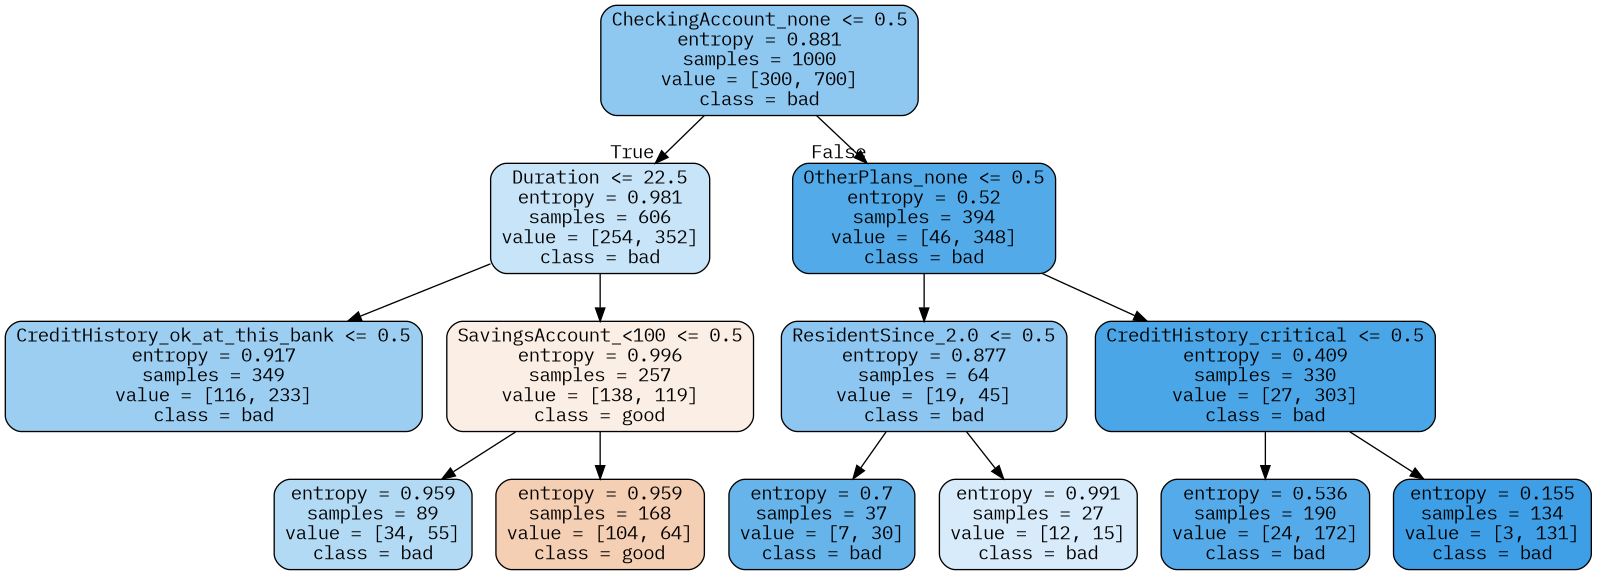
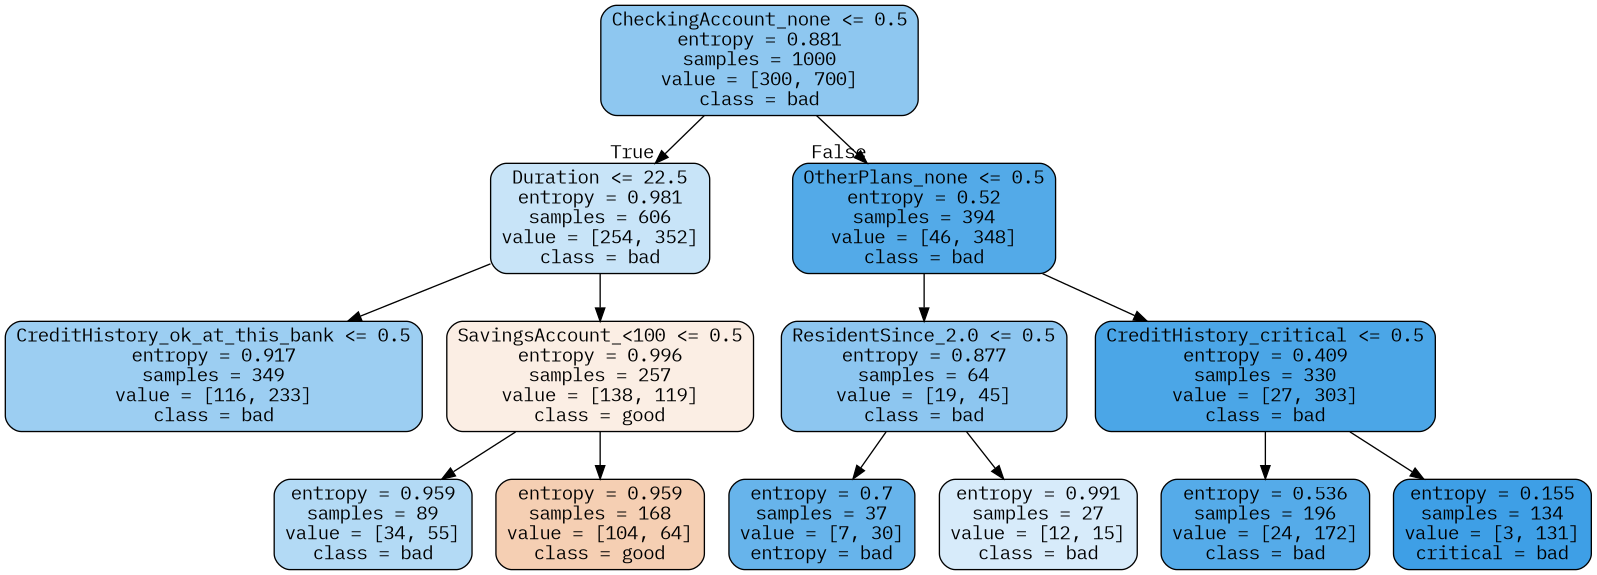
  digraph {
    fontname="IBM Plex Mono"
    node [color=black fontname="IBM Plex Mono" shape=box style="filled, rounded"]
    edge [fontname="IBM Plex Mono"]
    n1 [fillcolor="#8ec7f0" label="CheckingAccount_none <= 0.5\nentropy = 0.881\nsamples = 1000\nvalue = [300, 700]\nclass = bad"]
    n2 [fillcolor="#c8e4f8" label="Duration <= 22.5\nentropy = 0.981\nsamples = 606\nvalue = [254, 352]\nclass = bad"]
    n3 [fillcolor="#53aae8" label="OtherPlans_none <= 0.5\nentropy = 0.52\nsamples = 394\nvalue = [46, 348]\nclass = bad"]
    n4 [fillcolor="#9ccef2" label="CreditHistory_ok_at_this_bank <= 0.5\nentropy = 0.917\nsamples = 349\nvalue = [116, 233]\nclass = bad"]
    n5 [fillcolor="#fbeee4" label="SavingsAccount_<100 <= 0.5\nentropy = 0.996\nsamples = 257\nvalue = [138, 119]\nclass = good"]
    n6 [fillcolor="#8dc6f0" label="ResidentSince_2.0 <= 0.5\nentropy = 0.877\nsamples = 64\nvalue = [19, 45]\nclass = bad"]
    n7 [fillcolor="#4ba6e7" label="CreditHistory_critical <= 0.5\nentropy = 0.409\nsamples = 330\nvalue = [27, 303]\nclass = bad"]
    n8 [fillcolor="#b3daf5" label="entropy = 0.959\nsamples = 89\nvalue = [34, 55]\nclass = bad"]
    n9 [fillcolor="#f5cfb3" label="entropy = 0.959\nsamples = 168\nvalue = [104, 64]\nclass = good"]
-   n10 [fillcolor="#67b4eb" label="entropy = 0.7\nsamples = 37\nvalue = [7, 30]\nclass = bad"]
+   n10 [fillcolor="#67b4eb" label="entropy = 0.7\nsamples = 37\nvalue = [7, 30]\nentropy = bad"]
    n11 [fillcolor="#d7ebfa" label="entropy = 0.991\nsamples = 27\nvalue = [12, 15]\nclass = bad"]
-   n12 [fillcolor="#55abe9" label="entropy = 0.536\nsamples = 190\nvalue = [24, 172]\nclass = bad"]
-   n13 [fillcolor="#3e9fe6" label="entropy = 0.155\nsamples = 134\nvalue = [3, 131]\nclass = bad"]
+   n12 [fillcolor="#55abe9" label="entropy = 0.536\nsamples = 196\nvalue = [24, 172]\nclass = bad"]
+   n13 [fillcolor="#3e9fe6" label="entropy = 0.155\nsamples = 134\nvalue = [3, 131]\ncritical = bad"]
    n1 -> n2 [headlabel=True labelangle=45 labeldistance=2.5]
    n1 -> n3 [headlabel=False labelangle=-45 labeldistance=2.5]
    n2 -> n4
    n2 -> n5
    n3 -> n6
    n3 -> n7
    n5 -> n8
    n5 -> n9
    n6 -> n10
    n6 -> n11
    n7 -> n12
    n7 -> n13
  }
